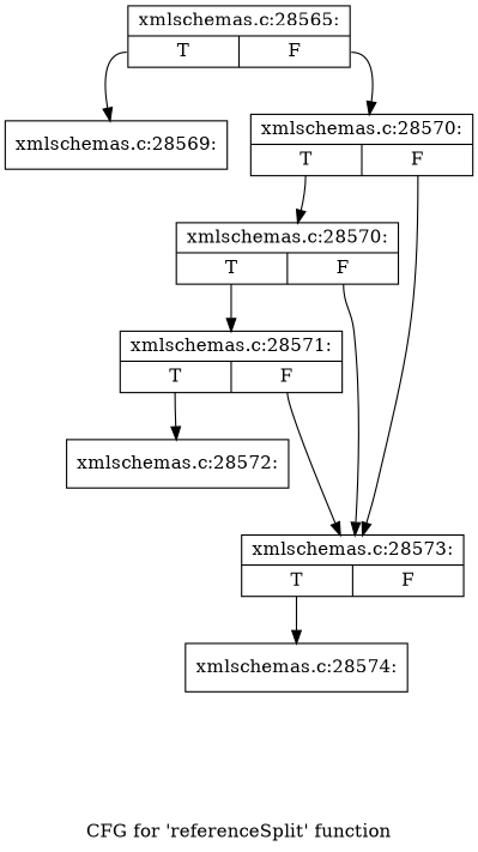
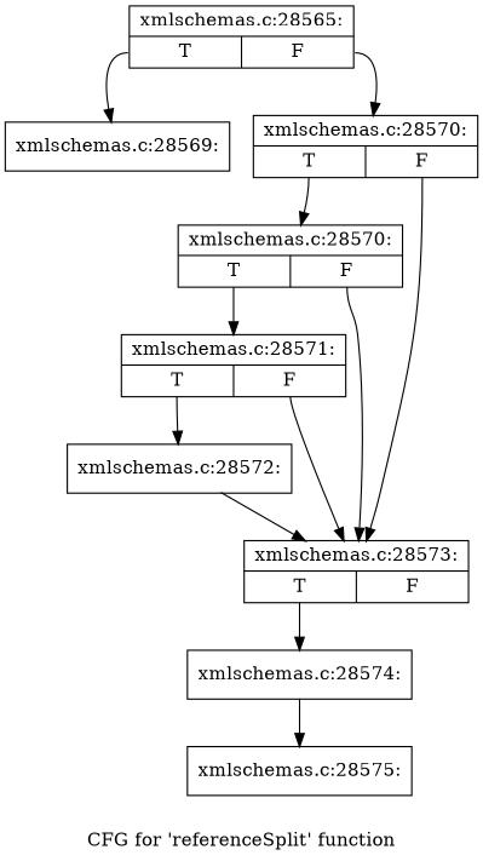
  digraph {
    label="CFG for 'referenceSplit' function"
    node [shape=record]
    edge [tailport=s0]
    n1 [label="{xmlschemas.c:28565:|{<s0>T|<s1>F}}"]
    n2 [label="{xmlschemas.c:28569:}"]
    n3 [label="{xmlschemas.c:28570:|{<s0>T|<s1>F}}"]
    n4 [label="{xmlschemas.c:28570:|{<s0>T|<s1>F}}"]
    n5 [label="{xmlschemas.c:28573:|{<s0>T|<s1>F}}"]
+   n6 [label="{xmlschemas.c:28575:}"]
    n7 [label="{xmlschemas.c:28571:|{<s0>T|<s1>F}}"]
    n8 [label="{xmlschemas.c:28574:}"]
    n9 [label="{xmlschemas.c:28572:}"]
    n1 -> n2
    n1 -> n3 [tailport=s1]
    n3 -> n4
    n3 -> n5 [tailport=s1]
    n4 -> n5 [tailport=s1]
    n4 -> n7
    n5 -> n8
    n7 -> n5 [tailport=s1]
    n7 -> n9
+   n8 -> n6
+   n9 -> n5
  }
